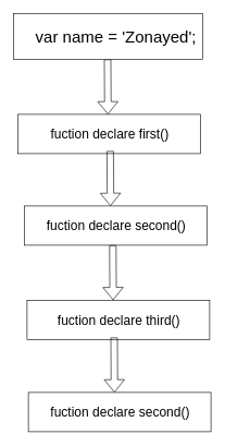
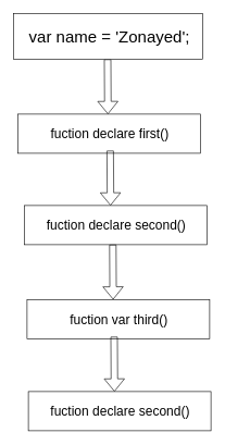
  <mxCell id="0" />
  <mxCell id="1" parent="0" />
  <mxCell id="2" value="" style="shape=flexArrow;endArrow=classic;html=1;" edge="1" parent="1"><mxGeometry width="50" height="50" relative="1" as="geometry"><mxPoint x="164.5" y="90" as="sourcePoint" /><mxPoint x="165" y="174" as="targetPoint" /></mxGeometry></mxCell>
  <mxCell id="3" value="" style="group" vertex="1" connectable="0" parent="1"><mxGeometry x="27" y="174" width="280" height="60" as="geometry" /></mxCell>
  <mxCell id="4" value="" style="rounded=0;whiteSpace=wrap;html=1;" vertex="1" parent="3"><mxGeometry width="280" height="60" as="geometry" /></mxCell>
  <mxCell id="5" value="&lt;font style=&quot;font-size: 20px&quot;&gt;fuction declare first()&lt;/font&gt;" style="text;html=1;strokeColor=none;fillColor=none;align=center;verticalAlign=middle;whiteSpace=wrap;rounded=0;" vertex="1" parent="3"><mxGeometry x="16" width="250" height="60" as="geometry" /></mxCell>
  <mxCell id="6" value="" style="group" vertex="1" connectable="0" parent="1"><mxGeometry x="20" y="20" width="290" height="70" as="geometry" /></mxCell>
  <mxCell id="7" value="" style="rounded=0;whiteSpace=wrap;html=1;" vertex="1" parent="6"><mxGeometry width="290" height="70" as="geometry" /></mxCell>
- <mxCell id="8" value="&lt;font style=&quot;font-size: 25px&quot;&gt;var name = 'Zonayed';&lt;/font&gt;" style="text;html=1;resizable=0;autosize=1;align=center;verticalAlign=middle;points=[];fillColor=none;strokeColor=none;rounded=0;" vertex="1" parent="6"><mxGeometry x="27" y="24" width="260" height="20" as="geometry" /></mxCell>
+ <mxCell id="8" value="&lt;font style=&quot;font-size: 25px&quot;&gt;var name = 'Zonayed';&lt;/font&gt;" style="text;html=1;resizable=0;autosize=1;align=center;verticalAlign=middle;points=[];fillColor=none;strokeColor=none;rounded=0;" vertex="1" parent="6"><mxGeometry x="17" y="24" width="260" height="20" as="geometry" /></mxCell>
  <mxCell id="9" value="" style="group" vertex="1" connectable="0" parent="1"><mxGeometry x="37" y="230" width="280" height="144" as="geometry" /></mxCell>
  <mxCell id="10" value="" style="shape=flexArrow;endArrow=classic;html=1;" edge="1" parent="9"><mxGeometry width="50" height="50" relative="1" as="geometry"><mxPoint x="131.5" as="sourcePoint" /><mxPoint x="132" y="84" as="targetPoint" /></mxGeometry></mxCell>
  <mxCell id="11" value="" style="group" vertex="1" connectable="0" parent="9"><mxGeometry y="84" width="280" height="60" as="geometry" /></mxCell>
  <mxCell id="12" value="" style="rounded=0;whiteSpace=wrap;html=1;" vertex="1" parent="11"><mxGeometry width="280" height="60" as="geometry" /></mxCell>
  <mxCell id="13" value="&lt;font style=&quot;font-size: 20px&quot;&gt;fuction declare second()&lt;/font&gt;" style="text;html=1;strokeColor=none;fillColor=none;align=center;verticalAlign=middle;whiteSpace=wrap;rounded=0;" vertex="1" parent="11"><mxGeometry x="16" width="250" height="60" as="geometry" /></mxCell>
  <mxCell id="14" value="" style="group" vertex="1" connectable="0" parent="1"><mxGeometry x="41" y="374" width="280" height="144" as="geometry" /></mxCell>
  <mxCell id="15" value="" style="shape=flexArrow;endArrow=classic;html=1;" edge="1" parent="14"><mxGeometry width="50" height="50" relative="1" as="geometry"><mxPoint x="131.5" as="sourcePoint" /><mxPoint x="132" y="84" as="targetPoint" /></mxGeometry></mxCell>
  <mxCell id="16" value="" style="group" vertex="1" connectable="0" parent="14"><mxGeometry y="84" width="280" height="60" as="geometry" /></mxCell>
  <mxCell id="17" value="" style="rounded=0;whiteSpace=wrap;html=1;" vertex="1" parent="16"><mxGeometry width="280" height="60" as="geometry" /></mxCell>
- <mxCell id="18" value="&lt;font style=&quot;font-size: 20px&quot;&gt;fuction declare third()&lt;/font&gt;" style="text;html=1;strokeColor=none;fillColor=none;align=center;verticalAlign=middle;whiteSpace=wrap;rounded=0;" vertex="1" parent="16"><mxGeometry x="16" width="250" height="60" as="geometry" /></mxCell>
+ <mxCell id="18" value="&lt;font style=&quot;font-size: 20px&quot;&gt;fuction var third()&lt;/font&gt;" style="text;html=1;strokeColor=none;fillColor=none;align=center;verticalAlign=middle;whiteSpace=wrap;rounded=0;" vertex="1" parent="16"><mxGeometry x="16" width="250" height="60" as="geometry" /></mxCell>
  <mxCell id="19" value="" style="group" vertex="1" connectable="0" parent="1"><mxGeometry x="43" y="515" width="280" height="144" as="geometry" /></mxCell>
  <mxCell id="20" value="" style="shape=flexArrow;endArrow=classic;html=1;" edge="1" parent="19"><mxGeometry width="50" height="50" relative="1" as="geometry"><mxPoint x="131.5" as="sourcePoint" /><mxPoint x="132" y="84" as="targetPoint" /></mxGeometry></mxCell>
  <mxCell id="21" value="" style="group" vertex="1" connectable="0" parent="19"><mxGeometry y="84" width="280" height="60" as="geometry" /></mxCell>
  <mxCell id="22" value="" style="rounded=0;whiteSpace=wrap;html=1;" vertex="1" parent="21"><mxGeometry width="280" height="60" as="geometry" /></mxCell>
  <mxCell id="23" value="&lt;font style=&quot;font-size: 20px&quot;&gt;fuction declare second()&lt;/font&gt;" style="text;html=1;strokeColor=none;fillColor=none;align=center;verticalAlign=middle;whiteSpace=wrap;rounded=0;" vertex="1" parent="21"><mxGeometry x="16" width="250" height="60" as="geometry" /></mxCell>
